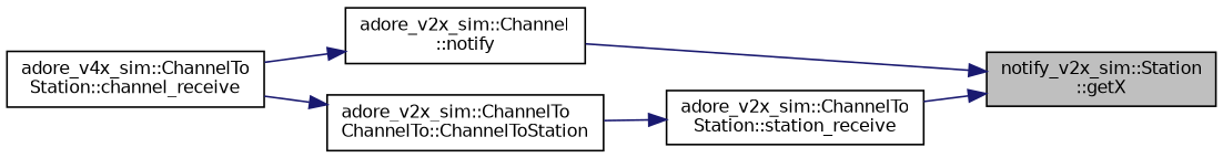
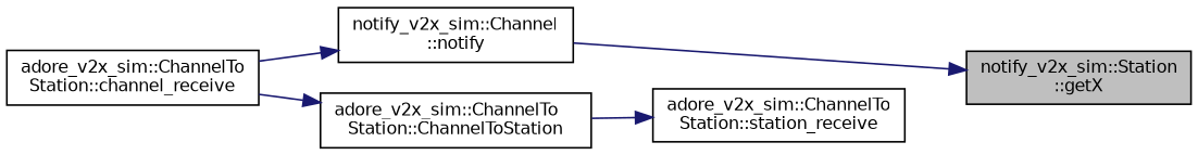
  digraph {
    rankdir=RL
    node [color=black fillcolor=white fontname=Helvetica fontsize=10 shape=record style=filled]
    edge [color=midnightblue dir=back fontname=Helvetica fontsize=10 labelfontname=Helvetica labelfontsize=10 style=solid]
    n1 [fillcolor=grey75 fontcolor=black height=0.2 label="notify_v2x_sim::Station\l::getX" width=0.4]
-   n2 [height=0.2 label="adore_v2x_sim::Channel\l::notify" width=0.4]
+   n2 [height=0.2 label="notify_v2x_sim::Channel\l::notify" width=0.4]
    n3 [height=0.2 label="adore_v2x_sim::ChannelTo\lStation::station_receive" width=0.4]
-   n4 [height=0.2 label="adore_v4x_sim::ChannelTo\lStation::channel_receive" width=0.4]
-   n5 [height=0.2 label="adore_v2x_sim::ChannelTo\lChannelTo::ChannelToStation" width=0.4]
+   n4 [height=0.2 label="adore_v2x_sim::ChannelTo\lStation::channel_receive" width=0.4]
+   n5 [height=0.2 label="adore_v2x_sim::ChannelTo\lStation::ChannelToStation" width=0.4]
    n1 -> n2
-   n1 -> n3
    n2 -> n4
    n3 -> n5
    n5 -> n4
  }
